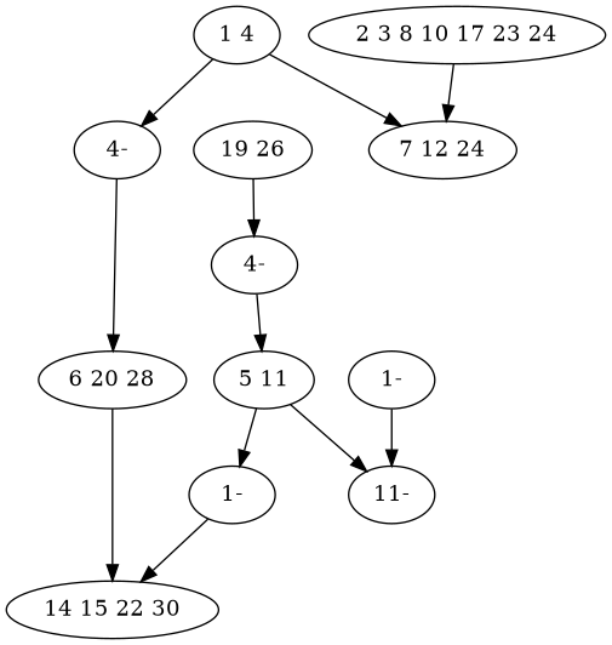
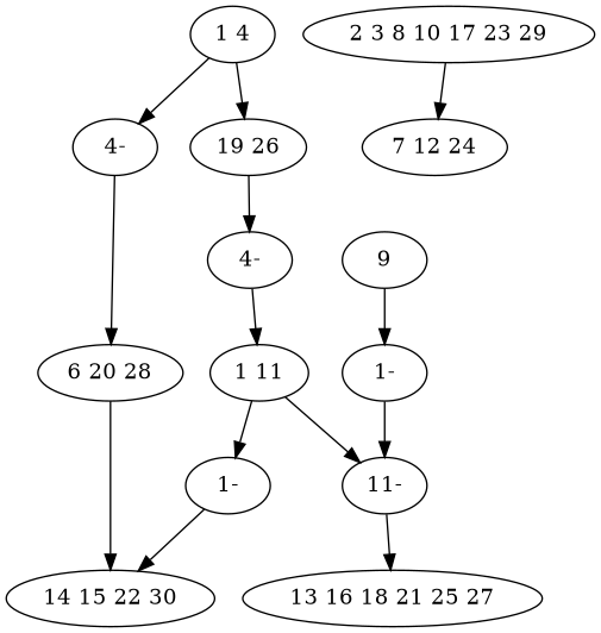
  digraph {
    n1 [label="1 4"]
    n2 [label="19 26"]
    n3 [label="4-"]
    n4 [label="4-"]
    n5 [label="6 20 28"]
-   n6 [label="5 11"]
+   n6 [label="1 11"]
    n7 [label="1-"]
    n8 [label="11-"]
    n9 [label="14 15 22 30"]
+   n10 [label=9]
    n11 [label="1-"]
-   n12 [label="2 3 8 10 17 23 24"]
+   n12 [label="2 3 8 10 17 23 29"]
    n13 [label="7 12 24"]
-   n1 -> n13
+   n14 [label="13 16 18 21 25 27"]
+   n1 -> n2
    n1 -> n3
    n2 -> n4
    n3 -> n5
    n4 -> n6
    n5 -> n9
    n6 -> n7
    n6 -> n8
    n7 -> n9
+   n8 -> n14
+   n10 -> n11
    n11 -> n8
    n12 -> n13
  }
